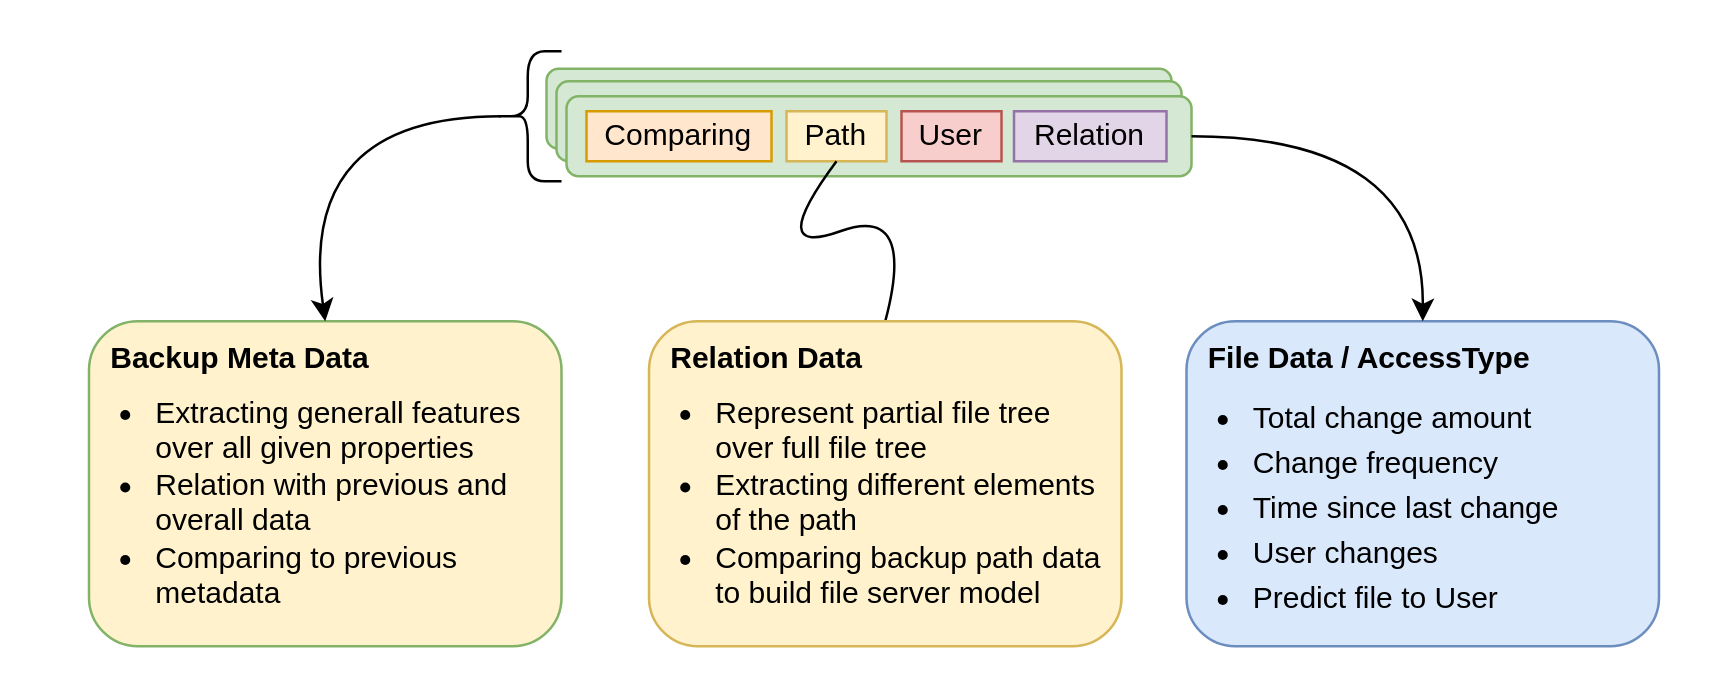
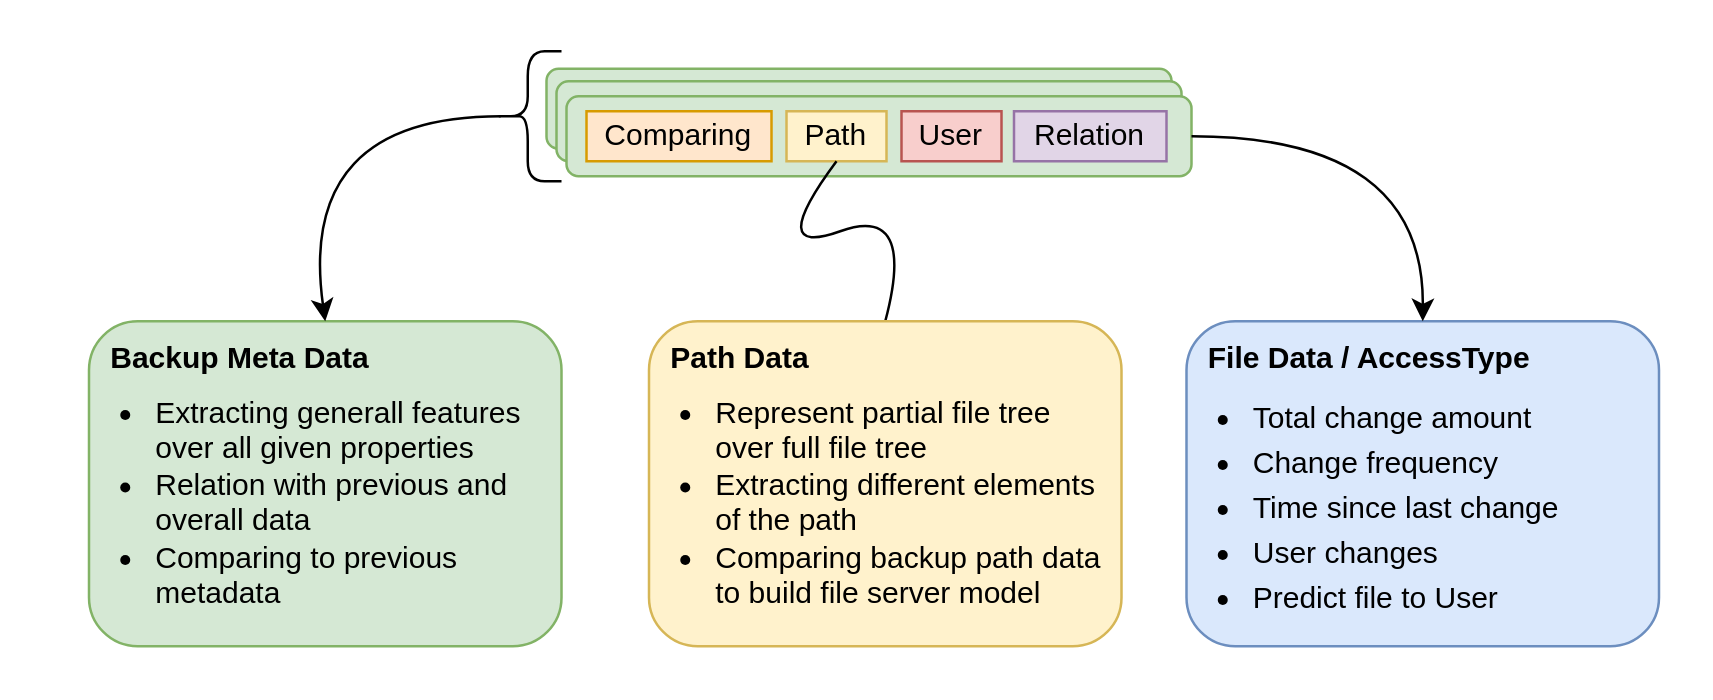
  <mxCell id="0" />
  <mxCell id="1" parent="0" />
  <mxCell id="2" value="" style="group" parent="1" vertex="1" connectable="0"><mxGeometry x="226" y="38" width="250" height="32" as="geometry" /></mxCell>
  <mxCell id="3" value="" style="group" parent="2" vertex="1" connectable="0"><mxGeometry x="-7" y="-9" width="250" height="32" as="geometry" /></mxCell>
  <mxCell id="4" value="" style="rounded=1;whiteSpace=wrap;html=1;fillColor=#d5e8d4;strokeColor=#82b366;" parent="3" vertex="1"><mxGeometry x="-1" y="-2" width="250" height="32" as="geometry" /></mxCell>
  <mxCell id="5" value="" style="group" parent="2" vertex="1" connectable="0"><mxGeometry x="-4" y="-6" width="250" height="32" as="geometry" /></mxCell>
  <mxCell id="6" value="" style="rounded=1;whiteSpace=wrap;html=1;fillColor=#d5e8d4;strokeColor=#82b366;" parent="5" vertex="1"><mxGeometry width="250" height="32" as="geometry" /></mxCell>
  <mxCell id="7" value="" style="rounded=1;whiteSpace=wrap;html=1;fillColor=#d5e8d4;strokeColor=#82b366;" parent="2" vertex="1"><mxGeometry width="250" height="32" as="geometry" /></mxCell>
  <mxCell id="8" value="Comparing" style="text;html=1;strokeColor=#d79b00;fillColor=#ffe6cc;align=center;verticalAlign=middle;whiteSpace=wrap;rounded=0;" parent="2" vertex="1"><mxGeometry x="8" y="6" width="74" height="20" as="geometry" /></mxCell>
  <mxCell id="9" value="Path" style="text;html=1;strokeColor=#d6b656;fillColor=#fff2cc;align=center;verticalAlign=middle;whiteSpace=wrap;rounded=0;" parent="2" vertex="1"><mxGeometry x="88" y="6" width="40" height="20" as="geometry" /></mxCell>
  <mxCell id="10" value="User" style="text;html=1;strokeColor=#b85450;fillColor=#f8cecc;align=center;verticalAlign=middle;whiteSpace=wrap;rounded=0;" parent="2" vertex="1"><mxGeometry x="134" y="6" width="40" height="20" as="geometry" /></mxCell>
  <mxCell id="11" value="Relation" style="text;html=1;strokeColor=#9673a6;fillColor=#e1d5e7;align=center;verticalAlign=middle;whiteSpace=wrap;rounded=0;" parent="2" vertex="1"><mxGeometry x="179" y="6" width="61" height="20" as="geometry" /></mxCell>
  <mxCell id="12" value="" style="shape=curlyBracket;whiteSpace=wrap;html=1;rounded=1;" parent="1" vertex="1"><mxGeometry x="197" y="20" width="27" height="52" as="geometry" /></mxCell>
  <mxCell id="13" value="" style="curved=1;endArrow=none;html=1;exitX=0.5;exitY=1;exitDx=0;exitDy=0;entryX=0.5;entryY=0;entryDx=0;entryDy=0;" parent="1" source="9" edge="1" target="15"><mxGeometry width="50" height="50" relative="1" as="geometry"><mxPoint x="322" y="183" as="sourcePoint" /><mxPoint x="342" y="128" as="targetPoint" /><Array as="points"><mxPoint x="305" y="103" /><mxPoint x="366" y="81" /></Array></mxGeometry></mxCell>
  <mxCell id="14" value="" style="group" vertex="1" connectable="0" parent="1"><mxGeometry x="244" y="128" width="204" height="130" as="geometry" /></mxCell>
- <mxCell id="15" value="&lt;b&gt;Relation Data&lt;br&gt;&lt;br&gt;&lt;br&gt;&lt;/b&gt;" style="rounded=1;whiteSpace=wrap;html=1;fillColor=#fff2cc;strokeColor=#d6b656;align=left;verticalAlign=top;spacing=3;spacingLeft=6;" vertex="1" parent="14"><mxGeometry x="15" width="189" height="130" as="geometry" /></mxCell>
+ <mxCell id="15" value="&lt;b&gt;Path Data&lt;br&gt;&lt;br&gt;&lt;br&gt;&lt;/b&gt;" style="rounded=1;whiteSpace=wrap;html=1;fillColor=#fff2cc;strokeColor=#d6b656;align=left;verticalAlign=top;spacing=3;spacingLeft=6;" vertex="1" parent="14"><mxGeometry x="15" width="189" height="130" as="geometry" /></mxCell>
  <mxCell id="16" value="&lt;ul&gt;&lt;li&gt;Represent partial file tree over full file tree&lt;/li&gt;&lt;li&gt;Extracting different elements of the path&lt;/li&gt;&lt;li&gt;Comparing backup path data to build file server model&lt;/li&gt;&lt;/ul&gt;" style="text;strokeColor=none;fillColor=none;html=1;whiteSpace=wrap;verticalAlign=middle;overflow=hidden;" vertex="1" parent="14"><mxGeometry y="15.5" width="197" height="105" as="geometry" /></mxCell>
  <mxCell id="17" value="" style="group" vertex="1" connectable="0" parent="1"><mxGeometry x="459" y="128" width="204" height="130" as="geometry" /></mxCell>
  <mxCell id="18" value="&lt;b&gt;File Data / AccessType&lt;br&gt;&lt;/b&gt;" style="rounded=1;whiteSpace=wrap;html=1;fillColor=#dae8fc;strokeColor=#6c8ebf;align=left;verticalAlign=top;spacing=3;spacingLeft=6;" vertex="1" parent="17"><mxGeometry x="15" width="189" height="130" as="geometry" /></mxCell>
  <mxCell id="19" value="&lt;ul style=&quot;line-height: 150%&quot;&gt;&lt;li&gt;Total change amount&lt;/li&gt;&lt;li&gt;Change frequency&lt;/li&gt;&lt;li&gt;Time since last change&lt;/li&gt;&lt;li&gt;User changes&lt;/li&gt;&lt;li&gt;Predict file to User&lt;/li&gt;&lt;/ul&gt;" style="text;strokeColor=none;fillColor=none;html=1;whiteSpace=wrap;verticalAlign=middle;overflow=hidden;" vertex="1" parent="17"><mxGeometry y="15.5" width="197" height="105" as="geometry" /></mxCell>
  <mxCell id="20" value="" style="group" vertex="1" connectable="0" parent="1"><mxGeometry x="20" y="128" width="204" height="130" as="geometry" /></mxCell>
- <mxCell id="21" value="&lt;b&gt;Backup Meta Data&lt;br&gt;&lt;br&gt;&lt;br&gt;&lt;/b&gt;" style="rounded=1;whiteSpace=wrap;html=1;fillColor=#fff2cc;strokeColor=#82b366;align=left;verticalAlign=top;spacing=3;spacingLeft=6;" vertex="1" parent="20"><mxGeometry x="15" width="189" height="130" as="geometry" /></mxCell>
+ <mxCell id="21" value="&lt;b&gt;Backup Meta Data&lt;br&gt;&lt;br&gt;&lt;br&gt;&lt;/b&gt;" style="rounded=1;whiteSpace=wrap;html=1;fillColor=#d5e8d4;strokeColor=#82b366;align=left;verticalAlign=top;spacing=3;spacingLeft=6;" vertex="1" parent="20"><mxGeometry x="15" width="189" height="130" as="geometry" /></mxCell>
  <mxCell id="22" value="&lt;ul&gt;&lt;li&gt;Extracting generall features over all given properties&lt;/li&gt;&lt;li&gt;Relation with previous and overall data&lt;/li&gt;&lt;li&gt;Comparing to previous metadata&amp;nbsp;&lt;/li&gt;&lt;/ul&gt;" style="text;strokeColor=none;fillColor=none;html=1;whiteSpace=wrap;verticalAlign=middle;overflow=hidden;" vertex="1" parent="20"><mxGeometry y="15.5" width="197" height="105" as="geometry" /></mxCell>
  <mxCell id="23" value="" style="curved=1;endArrow=classic;html=1;exitX=1;exitY=0.5;exitDx=0;exitDy=0;entryX=0.5;entryY=0;entryDx=0;entryDy=0;" edge="1" parent="1" source="7" target="18"><mxGeometry width="50" height="50" relative="1" as="geometry"><mxPoint x="548" y="65" as="sourcePoint" /><mxPoint x="598" y="15" as="targetPoint" /><Array as="points"><mxPoint x="569" y="54" /></Array></mxGeometry></mxCell>
  <mxCell id="24" value="" style="curved=1;endArrow=classic;html=1;exitX=0.1;exitY=0.5;exitDx=0;exitDy=0;entryX=0.5;entryY=0;entryDx=0;entryDy=0;exitPerimeter=0;" edge="1" parent="1" source="12" target="21"><mxGeometry width="50" height="50" relative="1" as="geometry"><mxPoint x="-4" y="9" as="sourcePoint" /><mxPoint x="88.5" y="83" as="targetPoint" /><Array as="points"><mxPoint x="118" y="46" /></Array></mxGeometry></mxCell>
